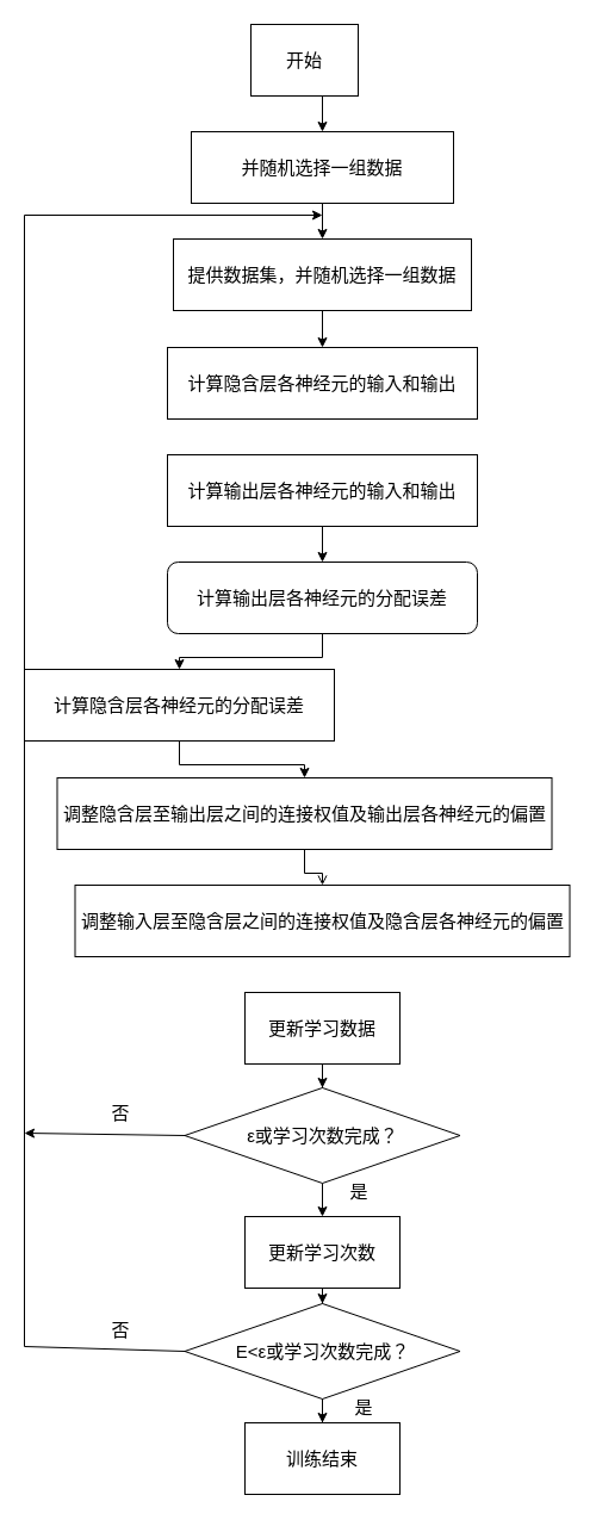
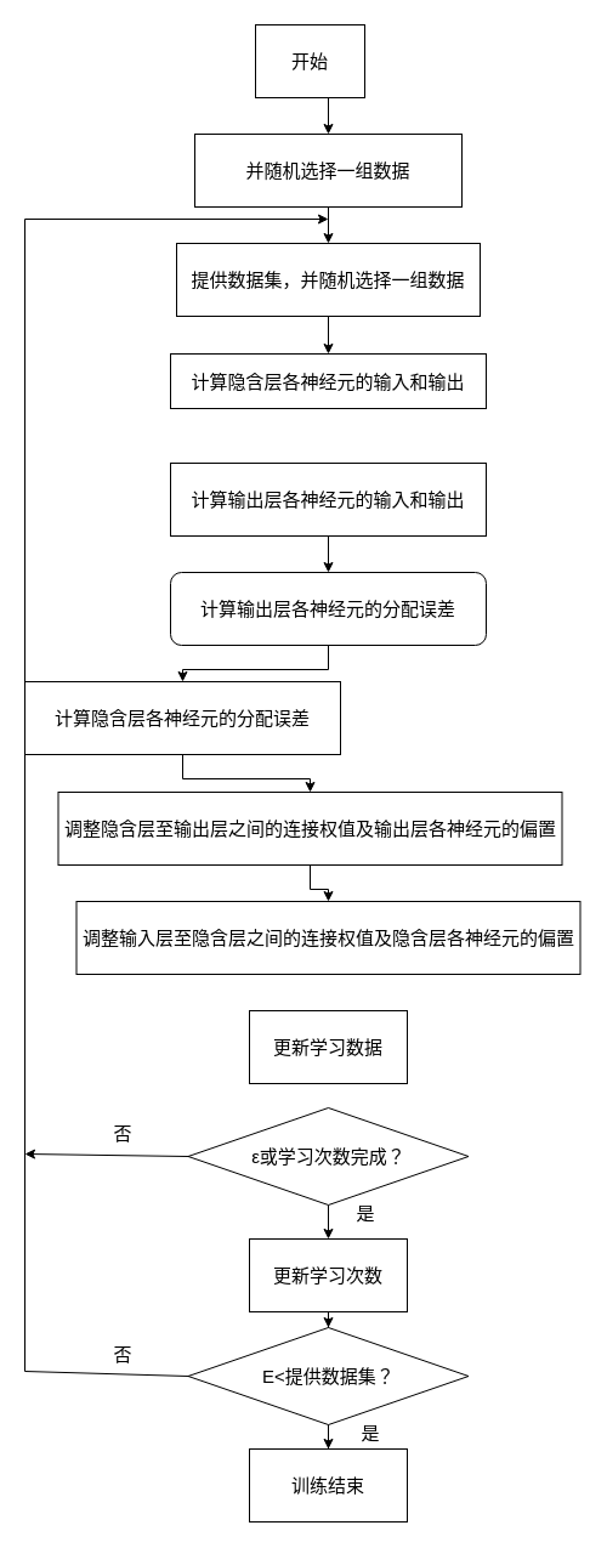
  <mxCell id="0" />
  <mxCell id="1" parent="0" />
  <mxCell id="2" style="edgeStyle=orthogonalEdgeStyle;rounded=0;orthogonalLoop=1;jettySize=auto;html=1;exitX=0.5;exitY=1;exitDx=0;exitDy=0;entryX=0.5;entryY=0;entryDx=0;entryDy=0;" edge="1" parent="1" source="3" target="5"><mxGeometry relative="1" as="geometry" /></mxCell>
  <mxCell id="3" value="&lt;font style=&quot;font-size: 15px;&quot;&gt;开始&lt;/font&gt;" style="rounded=0;whiteSpace=wrap;html=1;" vertex="1" parent="1"><mxGeometry x="210" y="20" width="90" height="60" as="geometry" /></mxCell>
  <mxCell id="4" value="" style="edgeStyle=orthogonalEdgeStyle;rounded=0;orthogonalLoop=1;jettySize=auto;html=1;" edge="1" parent="1" source="5" target="10"><mxGeometry relative="1" as="geometry" /></mxCell>
  <mxCell id="5" value="并随机选择一组数据" style="rounded=0;whiteSpace=wrap;html=1;fontSize=15;" vertex="1" parent="1"><mxGeometry x="160" y="110" width="220" height="60" as="geometry" /></mxCell>
  <mxCell id="6" value="" style="edgeStyle=orthogonalEdgeStyle;rounded=0;orthogonalLoop=1;jettySize=auto;html=1;" edge="1" parent="1" source="7" target="28"><mxGeometry relative="1" as="geometry" /></mxCell>
  <mxCell id="7" value="ε或学习次数完成？" style="rhombus;whiteSpace=wrap;html=1;fontSize=15;" vertex="1" parent="1"><mxGeometry x="154.5" y="912" width="231" height="80" as="geometry" /></mxCell>
- <mxCell id="8" value="计算隐含层各神经元的输入和输出" style="rounded=0;whiteSpace=wrap;html=1;fontSize=15;" vertex="1" parent="1"><mxGeometry x="140" y="291" width="260" height="60" as="geometry" /></mxCell>
+ <mxCell id="8" value="计算隐含层各神经元的输入和输出" style="rounded=0;whiteSpace=wrap;html=1;fontSize=15;" vertex="1" parent="1"><mxGeometry x="140" y="291" width="260" height="45" as="geometry" /></mxCell>
  <mxCell id="9" value="" style="edgeStyle=orthogonalEdgeStyle;rounded=0;orthogonalLoop=1;jettySize=auto;html=1;" edge="1" parent="1" source="10" target="8"><mxGeometry relative="1" as="geometry" /></mxCell>
  <mxCell id="10" value="提供数据集，并随机选择一组数据" style="rounded=0;whiteSpace=wrap;html=1;fontSize=15;" vertex="1" parent="1"><mxGeometry x="145" y="200" width="250" height="60" as="geometry" /></mxCell>
  <mxCell id="11" value="" style="endArrow=classic;html=1;rounded=0;exitX=0;exitY=0.5;exitDx=0;exitDy=0;" edge="1" parent="1" source="31"><mxGeometry width="50" height="50" relative="1" as="geometry"><mxPoint x="60" y="110" as="sourcePoint" /><mxPoint x="270" y="180" as="targetPoint" /><Array as="points"><mxPoint x="20" y="1129" /><mxPoint x="20" y="180" /></Array></mxGeometry></mxCell>
  <mxCell id="12" value="否" style="text;html=1;align=center;verticalAlign=middle;whiteSpace=wrap;rounded=0;fontSize=15;" vertex="1" parent="1"><mxGeometry x="71" y="1100" width="60" height="30" as="geometry" /></mxCell>
  <mxCell id="13" value="否" style="text;html=1;align=center;verticalAlign=middle;whiteSpace=wrap;rounded=0;fontSize=15;" vertex="1" parent="1"><mxGeometry x="71" y="920" width="60" height="26" as="geometry" /></mxCell>
  <mxCell id="14" value="" style="edgeStyle=orthogonalEdgeStyle;rounded=0;orthogonalLoop=1;jettySize=auto;html=1;" edge="1" parent="1" source="15" target="17"><mxGeometry relative="1" as="geometry" /></mxCell>
  <mxCell id="15" value="计算输出层各神经元的输入和输出" style="rounded=0;whiteSpace=wrap;html=1;fontSize=15;" vertex="1" parent="1"><mxGeometry x="140" y="381" width="260" height="60" as="geometry" /></mxCell>
  <mxCell id="16" value="" style="edgeStyle=orthogonalEdgeStyle;rounded=0;orthogonalLoop=1;jettySize=auto;html=1;" edge="1" parent="1" source="17" target="19"><mxGeometry relative="1" as="geometry" /></mxCell>
  <mxCell id="17" value="计算输出层各神经元的分配误差" style="whiteSpace=wrap;html=1;fontSize=15;rounded=1;" vertex="1" parent="1"><mxGeometry x="140" y="471" width="260" height="60" as="geometry" /></mxCell>
  <mxCell id="18" value="" style="edgeStyle=orthogonalEdgeStyle;rounded=0;orthogonalLoop=1;jettySize=auto;html=1;" edge="1" parent="1" source="19" target="21"><mxGeometry relative="1" as="geometry" /></mxCell>
  <mxCell id="19" value="计算隐含层各神经元的分配误差" style="rounded=0;whiteSpace=wrap;html=1;fontSize=15;" vertex="1" parent="1"><mxGeometry x="20" y="561" width="260" height="60" as="geometry" /></mxCell>
- <mxCell id="20" value="" style="edgeStyle=orthogonalEdgeStyle;rounded=0;orthogonalLoop=1;jettySize=auto;html=1;endArrow=open;" edge="1" parent="1" source="21" target="23"><mxGeometry relative="1" as="geometry" /></mxCell>
+ <mxCell id="20" value="" style="edgeStyle=orthogonalEdgeStyle;rounded=0;orthogonalLoop=1;jettySize=auto;html=1;" edge="1" parent="1" source="21" target="23"><mxGeometry relative="1" as="geometry" /></mxCell>
  <mxCell id="21" value="调整隐含层至输出层之间的连接权值及输出层各神经元的偏置" style="rounded=0;whiteSpace=wrap;html=1;fontSize=15;" vertex="1" parent="1"><mxGeometry x="47.5" y="652" width="415" height="60" as="geometry" /></mxCell>
  <mxCell id="22" value="" style="edgeStyle=orthogonalEdgeStyle;rounded=0;orthogonalLoop=1;jettySize=auto;html=1;" edge="1" parent="1" source="23"><mxGeometry relative="1" as="geometry" /></mxCell>
  <mxCell id="23" value="调整输入层至隐含层之间的连接权值及隐含层各神经元的偏置" style="rounded=0;whiteSpace=wrap;html=1;fontSize=15;" vertex="1" parent="1"><mxGeometry x="62.5" y="742" width="415" height="60" as="geometry" /></mxCell>
- <mxCell id="24" value="" style="edgeStyle=orthogonalEdgeStyle;rounded=0;orthogonalLoop=1;jettySize=auto;html=1;" edge="1" parent="1" source="26" target="7"><mxGeometry relative="1" as="geometry" /></mxCell>
  <mxCell id="25" value="" style="edgeStyle=orthogonalEdgeStyle;rounded=0;orthogonalLoop=1;jettySize=auto;html=1;" edge="1" parent="1" target="26"><mxGeometry relative="1" as="geometry" /></mxCell>
  <mxCell id="26" value="更新学习数据" style="rounded=0;whiteSpace=wrap;html=1;fontSize=15;" vertex="1" parent="1"><mxGeometry x="205" y="832" width="130" height="60" as="geometry" /></mxCell>
  <mxCell id="27" value="" style="edgeStyle=orthogonalEdgeStyle;rounded=0;orthogonalLoop=1;jettySize=auto;html=1;" edge="1" parent="1" source="28" target="31"><mxGeometry relative="1" as="geometry" /></mxCell>
  <mxCell id="28" value="更新学习次数" style="rounded=0;whiteSpace=wrap;html=1;fontSize=15;" vertex="1" parent="1"><mxGeometry x="205" y="1020" width="130" height="60" as="geometry" /></mxCell>
  <mxCell id="29" value="训练结束" style="rounded=0;whiteSpace=wrap;html=1;fontSize=15;" vertex="1" parent="1"><mxGeometry x="205" y="1193" width="130" height="60" as="geometry" /></mxCell>
  <mxCell id="30" value="" style="edgeStyle=orthogonalEdgeStyle;rounded=0;orthogonalLoop=1;jettySize=auto;html=1;" edge="1" parent="1" source="31" target="29"><mxGeometry relative="1" as="geometry" /></mxCell>
- <mxCell id="31" value="E&amp;lt;ε或学习次数完成？" style="rhombus;whiteSpace=wrap;html=1;fontSize=15;" vertex="1" parent="1"><mxGeometry x="154.5" y="1093" width="231" height="80" as="geometry" /></mxCell>
+ <mxCell id="31" value="E&amp;lt;提供数据集？" style="rhombus;whiteSpace=wrap;html=1;fontSize=15;" vertex="1" parent="1"><mxGeometry x="154.5" y="1093" width="231" height="80" as="geometry" /></mxCell>
  <mxCell id="32" value="" style="endArrow=classic;html=1;rounded=0;exitX=0;exitY=0.5;exitDx=0;exitDy=0;" edge="1" parent="1" source="7"><mxGeometry width="50" height="50" relative="1" as="geometry"><mxPoint x="290" y="850" as="sourcePoint" /><mxPoint x="20" y="950" as="targetPoint" /></mxGeometry></mxCell>
  <mxCell id="33" value="是" style="text;html=1;align=center;verticalAlign=middle;whiteSpace=wrap;rounded=0;fontSize=15;" vertex="1" parent="1"><mxGeometry x="271" y="986" width="60" height="26" as="geometry" /></mxCell>
  <mxCell id="34" value="是" style="text;html=1;align=center;verticalAlign=middle;whiteSpace=wrap;rounded=0;fontSize=15;" vertex="1" parent="1"><mxGeometry x="275" y="1167" width="60" height="26" as="geometry" /></mxCell>
